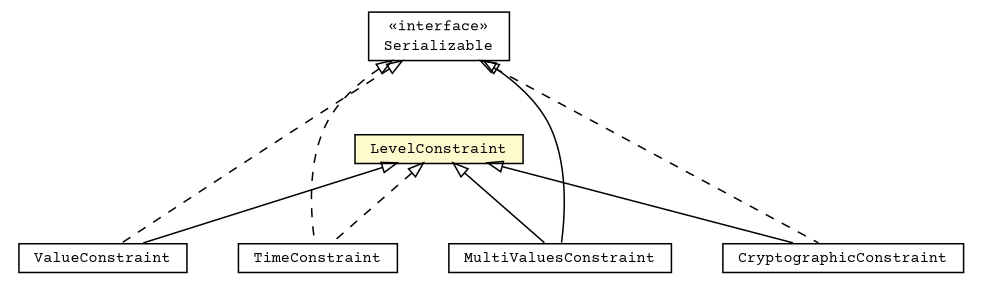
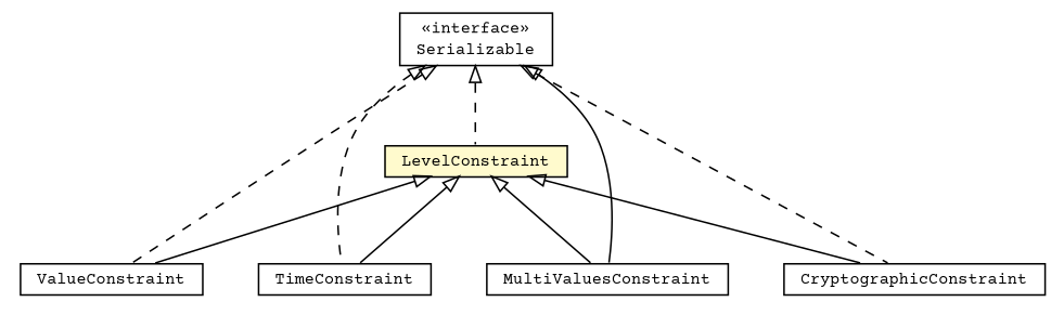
  digraph {
    fontname="Courier Prime"
    nodesep=0.25
    ranksep=0.5
    node [fontcolor=black fontname="Courier Prime" fontsize=10.0 shape=plaintext]
    edge [arrowtail=empty dir=back fontname="Courier Prime" fontsize=10 headport=p labelfontname=arial labelfontsize=10 tailport=p]
    n1 [label=<<table title="eu.europa.esig.jaxb.policy.ValueConstraint" border="0" cellborder="1" cellspacing="0" cellpadding="2" port="p" href="./ValueConstraint.html"> 		<tr><td><table border="0" cellspacing="0" cellpadding="1"> <tr><td align="center" balign="center"> ValueConstraint </td></tr> 		</table></td></tr> 		</table>>]
    n2 [label=<<table title="eu.europa.esig.jaxb.policy.TimeConstraint" border="0" cellborder="1" cellspacing="0" cellpadding="2" port="p" href="./TimeConstraint.html"> 		<tr><td><table border="0" cellspacing="0" cellpadding="1"> <tr><td align="center" balign="center"> TimeConstraint </td></tr> 		</table></td></tr> 		</table>>]
    n3 [label=<<table title="eu.europa.esig.jaxb.policy.MultiValuesConstraint" border="0" cellborder="1" cellspacing="0" cellpadding="2" port="p" href="./MultiValuesConstraint.html"> 		<tr><td><table border="0" cellspacing="0" cellpadding="1"> <tr><td align="center" balign="center"> MultiValuesConstraint </td></tr> 		</table></td></tr> 		</table>>]
    n4 [label=<<table title="eu.europa.esig.jaxb.policy.LevelConstraint" border="0" cellborder="1" cellspacing="0" cellpadding="2" port="p" bgcolor="lemonChiffon" href="./LevelConstraint.html"> 		<tr><td><table border="0" cellspacing="0" cellpadding="1"> <tr><td align="center" balign="center"> LevelConstraint </td></tr> 		</table></td></tr> 		</table>>]
    n5 [label=<<table title="eu.europa.esig.jaxb.policy.CryptographicConstraint" border="0" cellborder="1" cellspacing="0" cellpadding="2" port="p" href="./CryptographicConstraint.html"> 		<tr><td><table border="0" cellspacing="0" cellpadding="1"> <tr><td align="center" balign="center"> CryptographicConstraint </td></tr> 		</table></td></tr> 		</table>>]
    n6 [label=<<table title="java.io.Serializable" border="0" cellborder="1" cellspacing="0" cellpadding="2" port="p" href="http://java.sun.com/j2se/1.4.2/docs/api/java/io/Serializable.html"> 		<tr><td><table border="0" cellspacing="0" cellpadding="1"> <tr><td align="center" balign="center"> &#171;interface&#187; </td></tr> <tr><td align="center" balign="center"> Serializable </td></tr> 		</table></td></tr> 		</table>>]
    n4 -> n1
-   n4 -> n2 [style=dashed]
+   n4 -> n2
    n4 -> n3
    n4 -> n5
    n6 -> n1 [style=dashed]
    n6 -> n2 [style=dashed]
    n6 -> n3 [style=solid]
+   n6 -> n4 [style=dashed]
    n6 -> n5 [style=dashed]
  }
